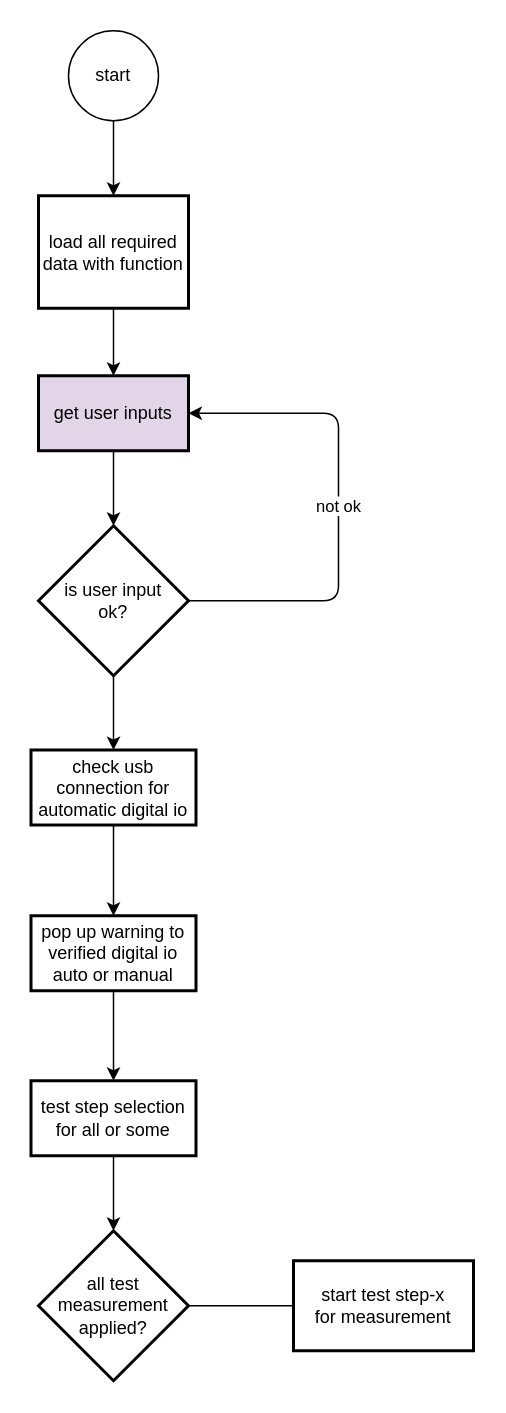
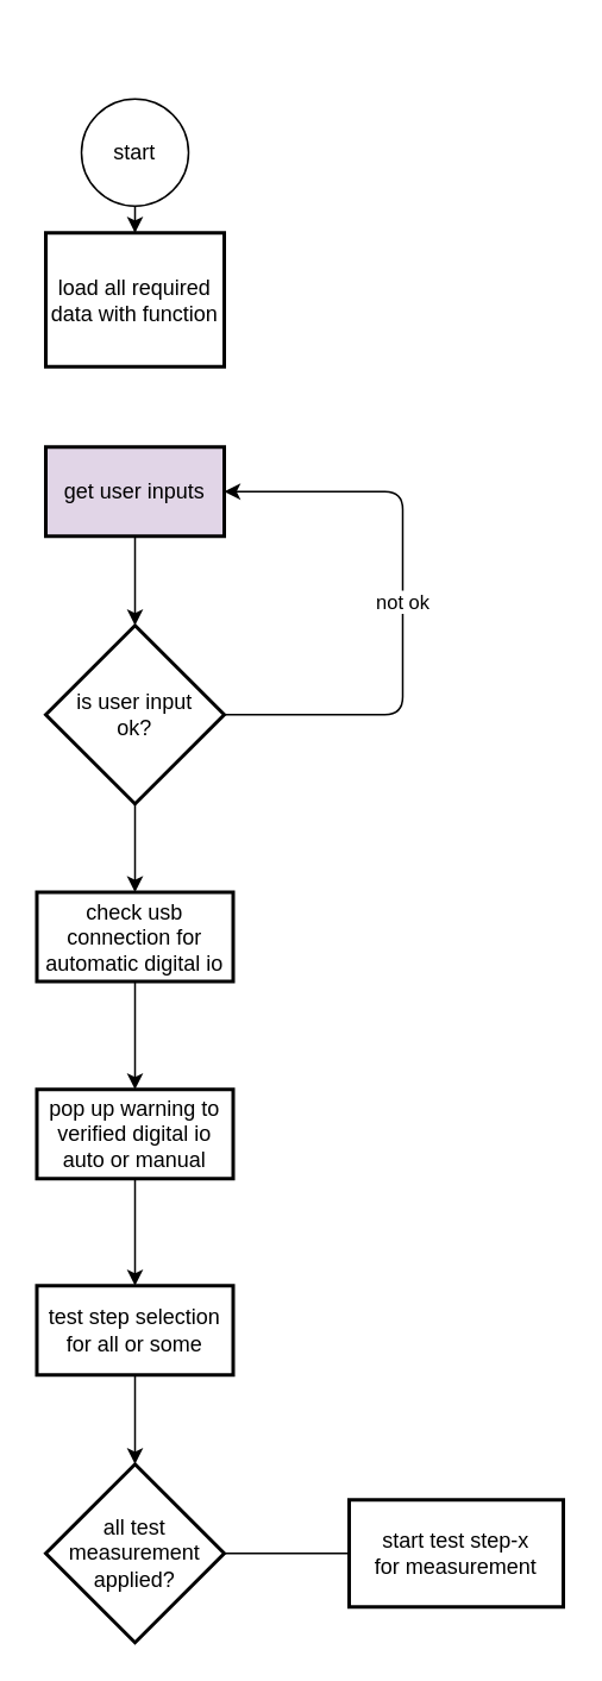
  <mxCell id="0" />
  <mxCell id="1" parent="0" />
  <mxCell id="2" style="edgeStyle=orthogonalEdgeStyle;orthogonalLoop=1;jettySize=auto;html=1;entryX=0.5;entryY=0;entryDx=0;entryDy=0;" edge="1" parent="1" source="3" target="5"><mxGeometry relative="1" as="geometry" /></mxCell>
- <mxCell id="3" value="start" style="ellipse;whiteSpace=wrap;html=1;aspect=fixed;" vertex="1" parent="1"><mxGeometry x="45" y="20" width="60" height="60" as="geometry" /></mxCell>
- <mxCell id="4" style="edgeStyle=orthogonalEdgeStyle;orthogonalLoop=1;jettySize=auto;html=1;entryX=0.5;entryY=0;entryDx=0;entryDy=0;" edge="1" parent="1" source="5" target="7"><mxGeometry relative="1" as="geometry" /></mxCell>
+ <mxCell id="3" value="start" style="ellipse;whiteSpace=wrap;html=1;aspect=fixed;" vertex="1" parent="1"><mxGeometry x="45" y="55" width="60" height="60" as="geometry" /></mxCell>
  <mxCell id="5" value="load all required data with function" style="whiteSpace=wrap;html=1;absoluteArcSize=1;arcSize=14;strokeWidth=2;" vertex="1" parent="1"><mxGeometry x="25" y="130" width="100" height="75" as="geometry" /></mxCell>
  <mxCell id="6" style="edgeStyle=orthogonalEdgeStyle;orthogonalLoop=1;jettySize=auto;html=1;entryX=0.5;entryY=0;entryDx=0;entryDy=0;entryPerimeter=0;" edge="1" parent="1" source="7" target="10"><mxGeometry relative="1" as="geometry" /></mxCell>
  <mxCell id="7" value="get user inputs" style="whiteSpace=wrap;html=1;absoluteArcSize=1;arcSize=14;strokeWidth=2;fillColor=#e1d5e7;" vertex="1" parent="1"><mxGeometry x="25" y="250" width="100" height="50" as="geometry" /></mxCell>
  <mxCell id="8" value="not ok" style="edgeStyle=orthogonalEdgeStyle;orthogonalLoop=1;jettySize=auto;html=1;exitX=1;exitY=0.5;exitDx=0;exitDy=0;exitPerimeter=0;entryX=1;entryY=0.5;entryDx=0;entryDy=0;" edge="1" parent="1" source="10" target="7"><mxGeometry relative="1" as="geometry"><Array as="points"><mxPoint x="225" y="400" /><mxPoint x="225" y="275" /></Array></mxGeometry></mxCell>
  <mxCell id="9" style="edgeStyle=orthogonalEdgeStyle;rounded=0;orthogonalLoop=1;jettySize=auto;html=1;entryX=0.5;entryY=0;entryDx=0;entryDy=0;" edge="1" parent="1" source="10" target="12"><mxGeometry relative="1" as="geometry" /></mxCell>
  <mxCell id="10" value="is user input &lt;br&gt;ok?" style="strokeWidth=2;html=1;shape=mxgraph.flowchart.decision;whiteSpace=wrap;" vertex="1" parent="1"><mxGeometry x="25" y="350" width="100" height="100" as="geometry" /></mxCell>
  <mxCell id="11" style="edgeStyle=orthogonalEdgeStyle;rounded=0;orthogonalLoop=1;jettySize=auto;html=1;entryX=0.5;entryY=0;entryDx=0;entryDy=0;" edge="1" parent="1" source="12" target="14"><mxGeometry relative="1" as="geometry" /></mxCell>
  <mxCell id="12" value="check usb connection for automatic digital io" style="whiteSpace=wrap;html=1;absoluteArcSize=1;arcSize=14;strokeWidth=2;align=center;" vertex="1" parent="1"><mxGeometry x="20" y="499.5" width="110" height="50" as="geometry" /></mxCell>
  <mxCell id="13" style="edgeStyle=orthogonalEdgeStyle;rounded=0;orthogonalLoop=1;jettySize=auto;html=1;entryX=0.5;entryY=0;entryDx=0;entryDy=0;" edge="1" parent="1" source="14" target="16"><mxGeometry relative="1" as="geometry" /></mxCell>
  <mxCell id="14" value="pop up warning to verified digital io auto or manual" style="whiteSpace=wrap;html=1;absoluteArcSize=1;arcSize=14;strokeWidth=2;align=center;" vertex="1" parent="1"><mxGeometry x="20" y="610" width="110" height="50" as="geometry" /></mxCell>
  <mxCell id="15" style="edgeStyle=orthogonalEdgeStyle;rounded=0;orthogonalLoop=1;jettySize=auto;html=1;entryX=0.5;entryY=0;entryDx=0;entryDy=0;entryPerimeter=0;" edge="1" parent="1" source="16" target="18"><mxGeometry relative="1" as="geometry" /></mxCell>
  <mxCell id="16" value="test step selection&lt;br&gt;for all or some" style="whiteSpace=wrap;html=1;absoluteArcSize=1;arcSize=14;strokeWidth=2;align=center;" vertex="1" parent="1"><mxGeometry x="20" y="720" width="110" height="50" as="geometry" /></mxCell>
  <mxCell id="17" style="edgeStyle=orthogonalEdgeStyle;rounded=0;orthogonalLoop=1;jettySize=auto;html=1;exitX=1;exitY=0.5;exitDx=0;exitDy=0;exitPerimeter=0;entryX=0;entryY=0.5;entryDx=0;entryDy=0;endArrow=none;" edge="1" parent="1" source="18" target="19"><mxGeometry relative="1" as="geometry" /></mxCell>
  <mxCell id="18" value="all test measurement applied?" style="strokeWidth=2;html=1;shape=mxgraph.flowchart.decision;whiteSpace=wrap;" vertex="1" parent="1"><mxGeometry x="25" y="820" width="100" height="100" as="geometry" /></mxCell>
  <mxCell id="19" value="start test step-x&lt;br&gt;for measurement" style="whiteSpace=wrap;html=1;absoluteArcSize=1;arcSize=14;strokeWidth=2;align=center;" vertex="1" parent="1"><mxGeometry x="195" y="840" width="120" height="60" as="geometry" /></mxCell>
